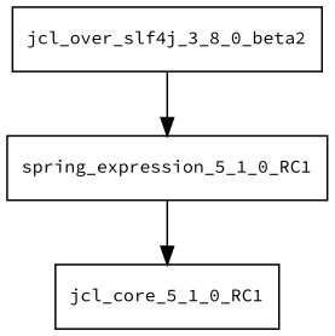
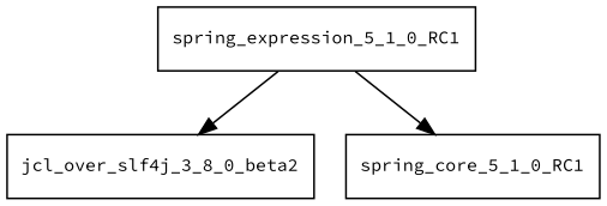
  digraph {
    fontname="Source Code Pro"
    node [fontname="Source Code Pro" fontsize=10.0 shape=box]
    edge [fontname="Source Code Pro"]
    n1 [label=jcl_over_slf4j_3_8_0_beta2]
    spring_expression_5_1_0_RC1
-   spring_core_5_1_0_RC1 [label=jcl_core_5_1_0_RC1]
-   n1 -> spring_expression_5_1_0_RC1
+   spring_core_5_1_0_RC1
+   spring_expression_5_1_0_RC1 -> n1
    spring_expression_5_1_0_RC1 -> spring_core_5_1_0_RC1
  }
